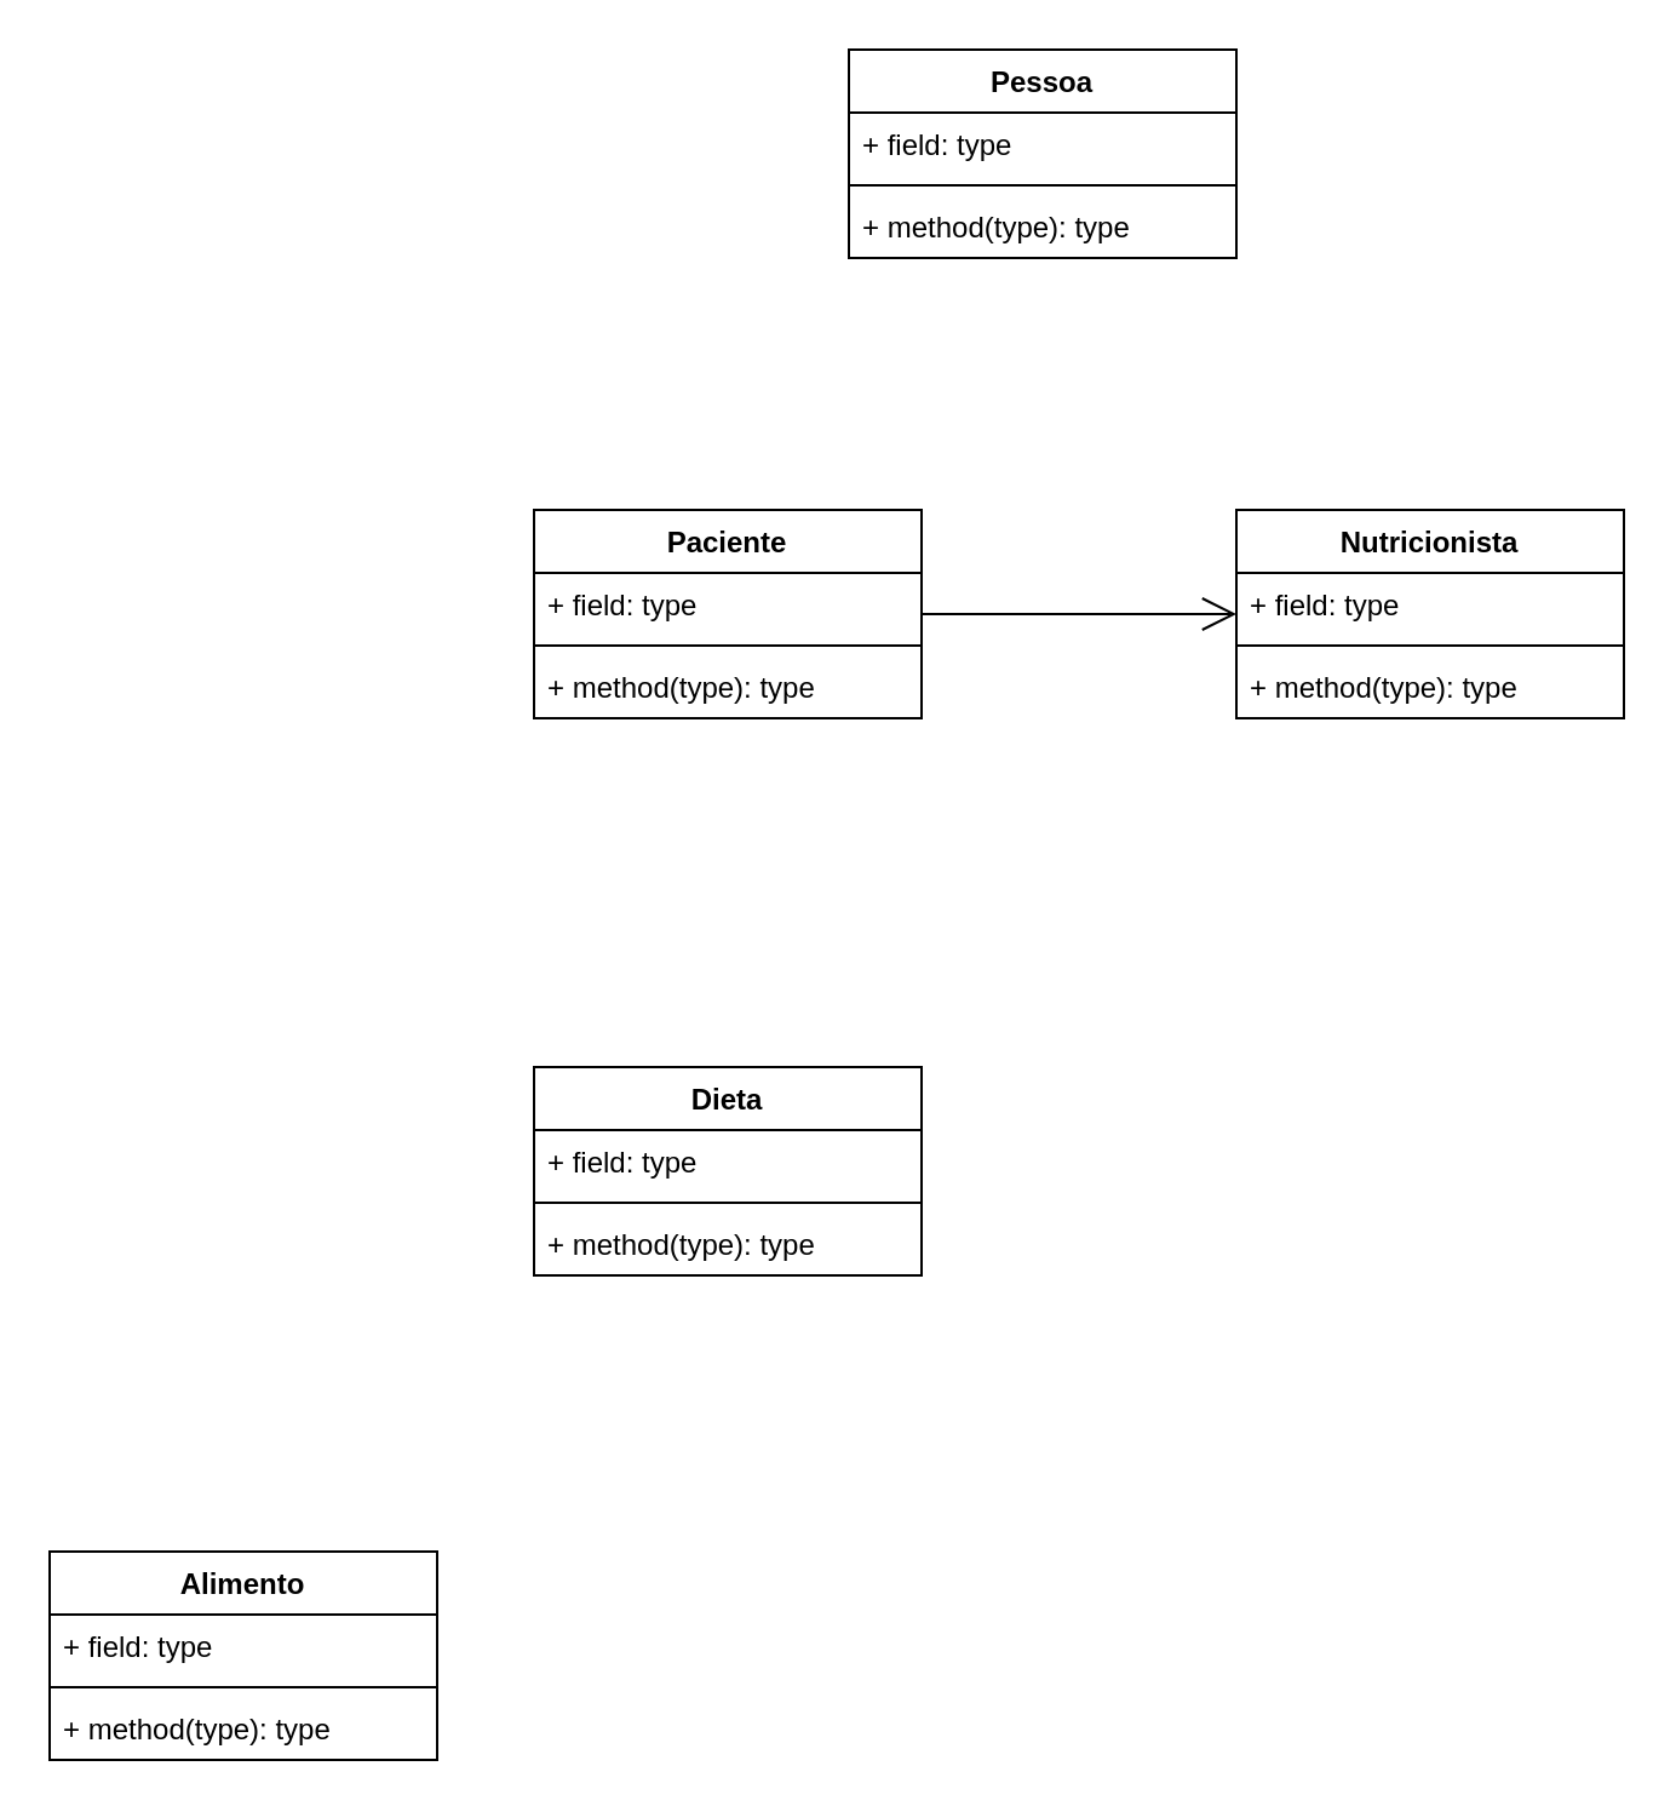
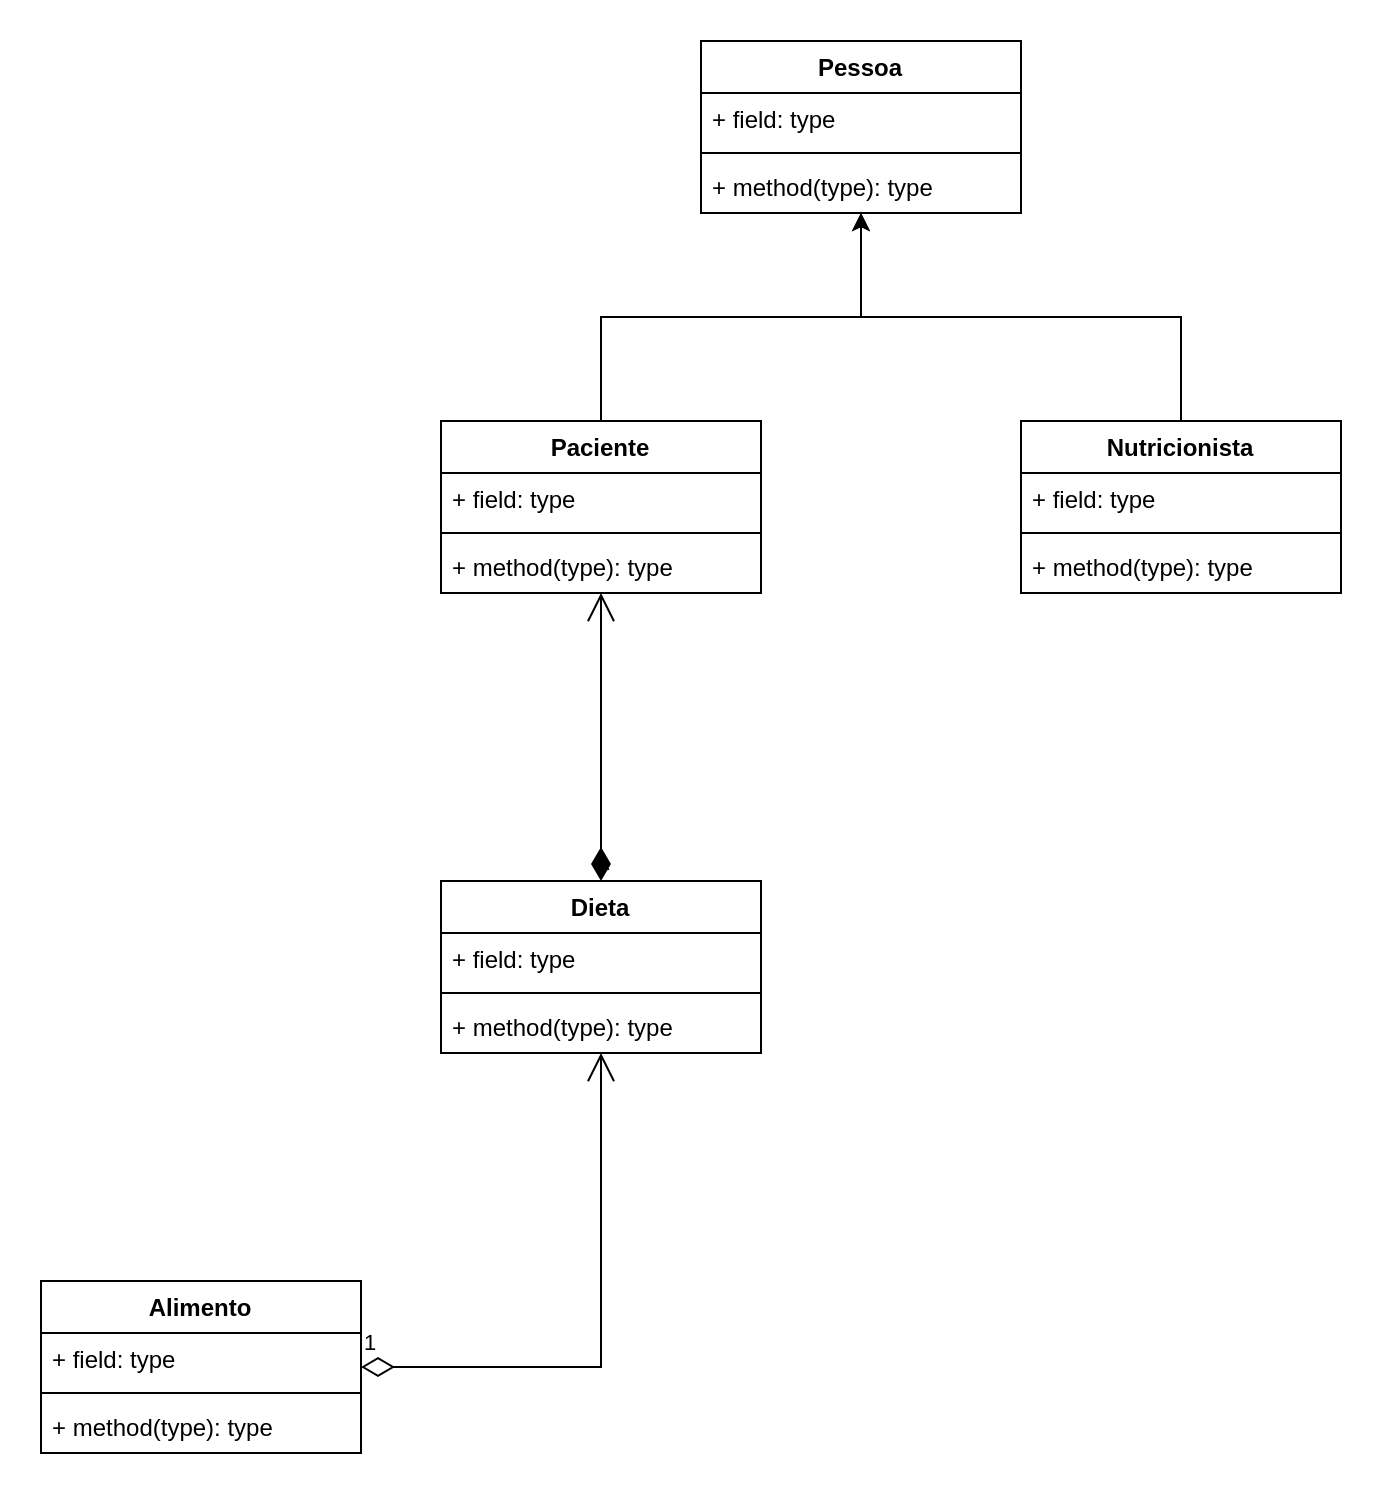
  <mxCell id="0" />
  <mxCell id="1" parent="0" />
  <mxCell id="2" value="Dieta" style="swimlane;fontStyle=1;align=center;verticalAlign=top;childLayout=stackLayout;horizontal=1;startSize=26;horizontalStack=0;resizeParent=1;resizeParentMax=0;resizeLast=0;collapsible=1;marginBottom=0;whiteSpace=wrap;html=1;" vertex="1" parent="1"><mxGeometry x="220" y="440" width="160" height="86" as="geometry" /></mxCell>
  <mxCell id="3" value="+ field: type" style="text;strokeColor=none;fillColor=none;align=left;verticalAlign=top;spacingLeft=4;spacingRight=4;overflow=hidden;rotatable=0;points=[[0,0.5],[1,0.5]];portConstraint=eastwest;whiteSpace=wrap;html=1;" vertex="1" parent="2"><mxGeometry y="26" width="160" height="26" as="geometry" /></mxCell>
  <mxCell id="4" value="" style="line;strokeWidth=1;fillColor=none;align=left;verticalAlign=middle;spacingTop=-1;spacingLeft=3;spacingRight=3;rotatable=0;labelPosition=right;points=[];portConstraint=eastwest;strokeColor=inherit;" vertex="1" parent="2"><mxGeometry y="52" width="160" height="8" as="geometry" /></mxCell>
  <mxCell id="5" value="+ method(type): type" style="text;strokeColor=none;fillColor=none;align=left;verticalAlign=top;spacingLeft=4;spacingRight=4;overflow=hidden;rotatable=0;points=[[0,0.5],[1,0.5]];portConstraint=eastwest;whiteSpace=wrap;html=1;" vertex="1" parent="2"><mxGeometry y="60" width="160" height="26" as="geometry" /></mxCell>
+ <mxCell id="6" style="edgeStyle=orthogonalEdgeStyle;rounded=0;orthogonalLoop=1;jettySize=auto;html=1;" edge="1" parent="1" source="7" target="17"><mxGeometry relative="1" as="geometry" /></mxCell>
  <mxCell id="7" value="Paciente" style="swimlane;fontStyle=1;align=center;verticalAlign=top;childLayout=stackLayout;horizontal=1;startSize=26;horizontalStack=0;resizeParent=1;resizeParentMax=0;resizeLast=0;collapsible=1;marginBottom=0;whiteSpace=wrap;html=1;" vertex="1" parent="1"><mxGeometry x="220" y="210" width="160" height="86" as="geometry" /></mxCell>
  <mxCell id="8" value="+ field: type" style="text;strokeColor=none;fillColor=none;align=left;verticalAlign=top;spacingLeft=4;spacingRight=4;overflow=hidden;rotatable=0;points=[[0,0.5],[1,0.5]];portConstraint=eastwest;whiteSpace=wrap;html=1;" vertex="1" parent="7"><mxGeometry y="26" width="160" height="26" as="geometry" /></mxCell>
  <mxCell id="9" value="" style="line;strokeWidth=1;fillColor=none;align=left;verticalAlign=middle;spacingTop=-1;spacingLeft=3;spacingRight=3;rotatable=0;labelPosition=right;points=[];portConstraint=eastwest;strokeColor=inherit;" vertex="1" parent="7"><mxGeometry y="52" width="160" height="8" as="geometry" /></mxCell>
  <mxCell id="10" value="+ method(type): type" style="text;strokeColor=none;fillColor=none;align=left;verticalAlign=top;spacingLeft=4;spacingRight=4;overflow=hidden;rotatable=0;points=[[0,0.5],[1,0.5]];portConstraint=eastwest;whiteSpace=wrap;html=1;" vertex="1" parent="7"><mxGeometry y="60" width="160" height="26" as="geometry" /></mxCell>
  <mxCell id="11" value="Alimento" style="swimlane;fontStyle=1;align=center;verticalAlign=top;childLayout=stackLayout;horizontal=1;startSize=26;horizontalStack=0;resizeParent=1;resizeParentMax=0;resizeLast=0;collapsible=1;marginBottom=0;whiteSpace=wrap;html=1;" vertex="1" parent="1"><mxGeometry x="20" y="640" width="160" height="86" as="geometry" /></mxCell>
  <mxCell id="12" value="+ field: type" style="text;strokeColor=none;fillColor=none;align=left;verticalAlign=top;spacingLeft=4;spacingRight=4;overflow=hidden;rotatable=0;points=[[0,0.5],[1,0.5]];portConstraint=eastwest;whiteSpace=wrap;html=1;" vertex="1" parent="11"><mxGeometry y="26" width="160" height="26" as="geometry" /></mxCell>
  <mxCell id="13" value="" style="line;strokeWidth=1;fillColor=none;align=left;verticalAlign=middle;spacingTop=-1;spacingLeft=3;spacingRight=3;rotatable=0;labelPosition=right;points=[];portConstraint=eastwest;strokeColor=inherit;" vertex="1" parent="11"><mxGeometry y="52" width="160" height="8" as="geometry" /></mxCell>
  <mxCell id="14" value="+ method(type): type" style="text;strokeColor=none;fillColor=none;align=left;verticalAlign=top;spacingLeft=4;spacingRight=4;overflow=hidden;rotatable=0;points=[[0,0.5],[1,0.5]];portConstraint=eastwest;whiteSpace=wrap;html=1;" vertex="1" parent="11"><mxGeometry y="60" width="160" height="26" as="geometry" /></mxCell>
+ <mxCell id="15" value="1" style="endArrow=open;html=1;endSize=12;startArrow=diamondThin;startSize=14;startFill=1;edgeStyle=orthogonalEdgeStyle;align=left;verticalAlign=bottom;rounded=0;labelBackgroundColor=none;" edge="1" parent="1" source="2" target="7"><mxGeometry x="-1" y="3" relative="1" as="geometry"><mxPoint x="260" y="212.5" as="sourcePoint" /><mxPoint x="420" y="212.5" as="targetPoint" /></mxGeometry></mxCell>
+ <mxCell id="16" value="1" style="endArrow=open;html=1;endSize=12;startArrow=diamondThin;startSize=14;startFill=0;edgeStyle=orthogonalEdgeStyle;align=left;verticalAlign=bottom;rounded=0;" edge="1" parent="1" source="11" target="2"><mxGeometry x="-1" y="3" relative="1" as="geometry"><mxPoint x="310" y="400" as="sourcePoint" /><mxPoint x="470" y="400" as="targetPoint" /></mxGeometry></mxCell>
  <mxCell id="17" value="Pessoa" style="swimlane;fontStyle=1;align=center;verticalAlign=top;childLayout=stackLayout;horizontal=1;startSize=26;horizontalStack=0;resizeParent=1;resizeParentMax=0;resizeLast=0;collapsible=1;marginBottom=0;whiteSpace=wrap;html=1;" vertex="1" parent="1"><mxGeometry x="350" y="20" width="160" height="86" as="geometry" /></mxCell>
  <mxCell id="18" value="+ field: type" style="text;strokeColor=none;fillColor=none;align=left;verticalAlign=top;spacingLeft=4;spacingRight=4;overflow=hidden;rotatable=0;points=[[0,0.5],[1,0.5]];portConstraint=eastwest;whiteSpace=wrap;html=1;" vertex="1" parent="17"><mxGeometry y="26" width="160" height="26" as="geometry" /></mxCell>
  <mxCell id="19" value="" style="line;strokeWidth=1;fillColor=none;align=left;verticalAlign=middle;spacingTop=-1;spacingLeft=3;spacingRight=3;rotatable=0;labelPosition=right;points=[];portConstraint=eastwest;strokeColor=inherit;" vertex="1" parent="17"><mxGeometry y="52" width="160" height="8" as="geometry" /></mxCell>
  <mxCell id="20" value="+ method(type): type" style="text;strokeColor=none;fillColor=none;align=left;verticalAlign=top;spacingLeft=4;spacingRight=4;overflow=hidden;rotatable=0;points=[[0,0.5],[1,0.5]];portConstraint=eastwest;whiteSpace=wrap;html=1;" vertex="1" parent="17"><mxGeometry y="60" width="160" height="26" as="geometry" /></mxCell>
+ <mxCell id="21" style="edgeStyle=orthogonalEdgeStyle;rounded=0;orthogonalLoop=1;jettySize=auto;html=1;" edge="1" parent="1" source="22" target="17"><mxGeometry relative="1" as="geometry" /></mxCell>
  <mxCell id="22" value="Nutricionista" style="swimlane;fontStyle=1;align=center;verticalAlign=top;childLayout=stackLayout;horizontal=1;startSize=26;horizontalStack=0;resizeParent=1;resizeParentMax=0;resizeLast=0;collapsible=1;marginBottom=0;whiteSpace=wrap;html=1;" vertex="1" parent="1"><mxGeometry x="510" y="210" width="160" height="86" as="geometry" /></mxCell>
  <mxCell id="23" value="+ field: type" style="text;strokeColor=none;fillColor=none;align=left;verticalAlign=top;spacingLeft=4;spacingRight=4;overflow=hidden;rotatable=0;points=[[0,0.5],[1,0.5]];portConstraint=eastwest;whiteSpace=wrap;html=1;" vertex="1" parent="22"><mxGeometry y="26" width="160" height="26" as="geometry" /></mxCell>
  <mxCell id="24" value="" style="line;strokeWidth=1;fillColor=none;align=left;verticalAlign=middle;spacingTop=-1;spacingLeft=3;spacingRight=3;rotatable=0;labelPosition=right;points=[];portConstraint=eastwest;strokeColor=inherit;" vertex="1" parent="22"><mxGeometry y="52" width="160" height="8" as="geometry" /></mxCell>
  <mxCell id="25" value="+ method(type): type" style="text;strokeColor=none;fillColor=none;align=left;verticalAlign=top;spacingLeft=4;spacingRight=4;overflow=hidden;rotatable=0;points=[[0,0.5],[1,0.5]];portConstraint=eastwest;whiteSpace=wrap;html=1;" vertex="1" parent="22"><mxGeometry y="60" width="160" height="26" as="geometry" /></mxCell>
- <mxCell id="26" value="" style="endArrow=open;endFill=1;endSize=12;html=1;rounded=0;" edge="1" parent="1" source="7" target="22"><mxGeometry width="160" relative="1" as="geometry"><mxPoint x="310" y="400" as="sourcePoint" /><mxPoint x="470" y="400" as="targetPoint" /></mxGeometry></mxCell>
